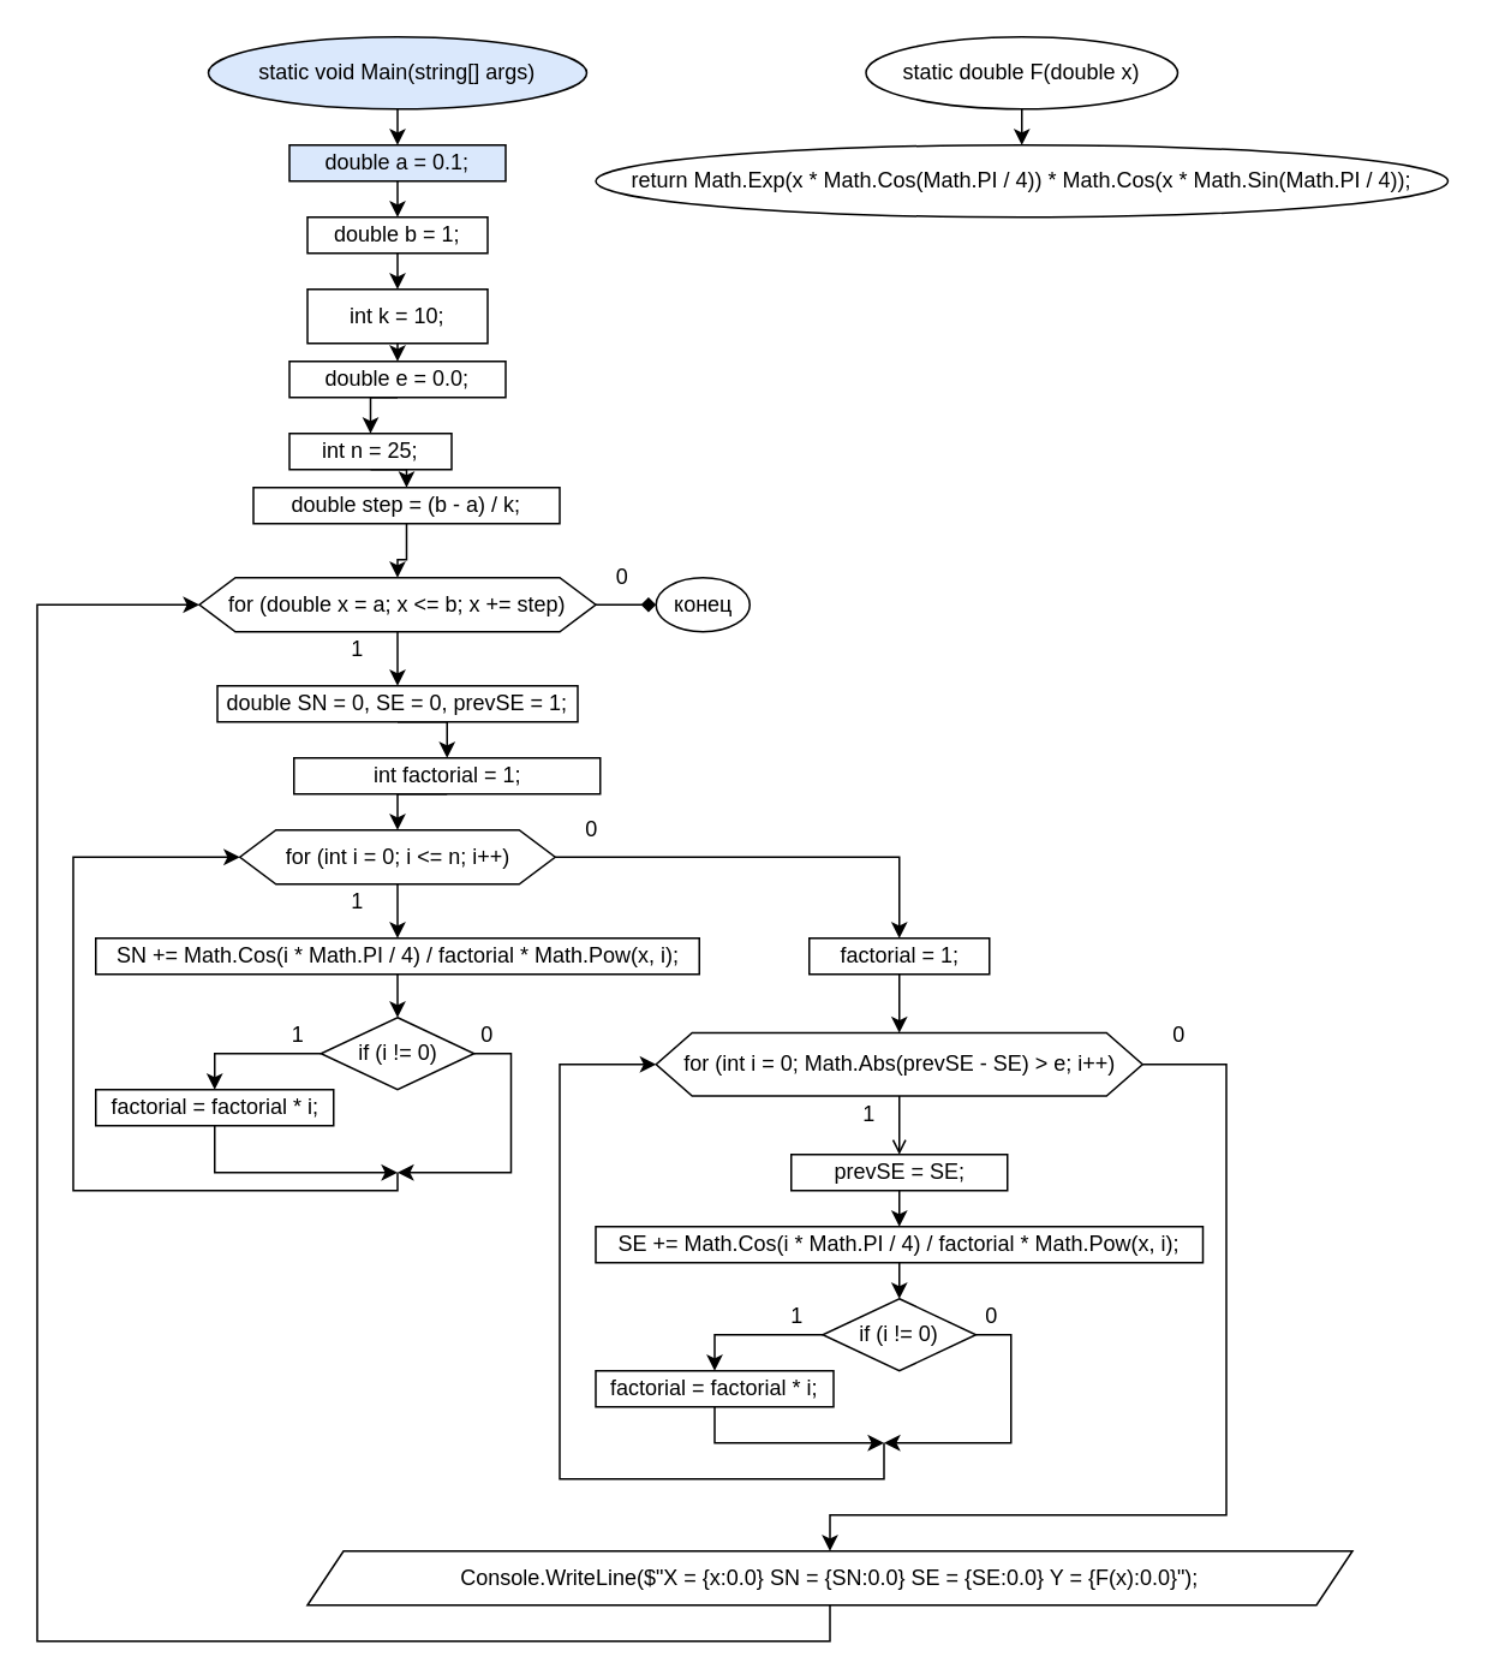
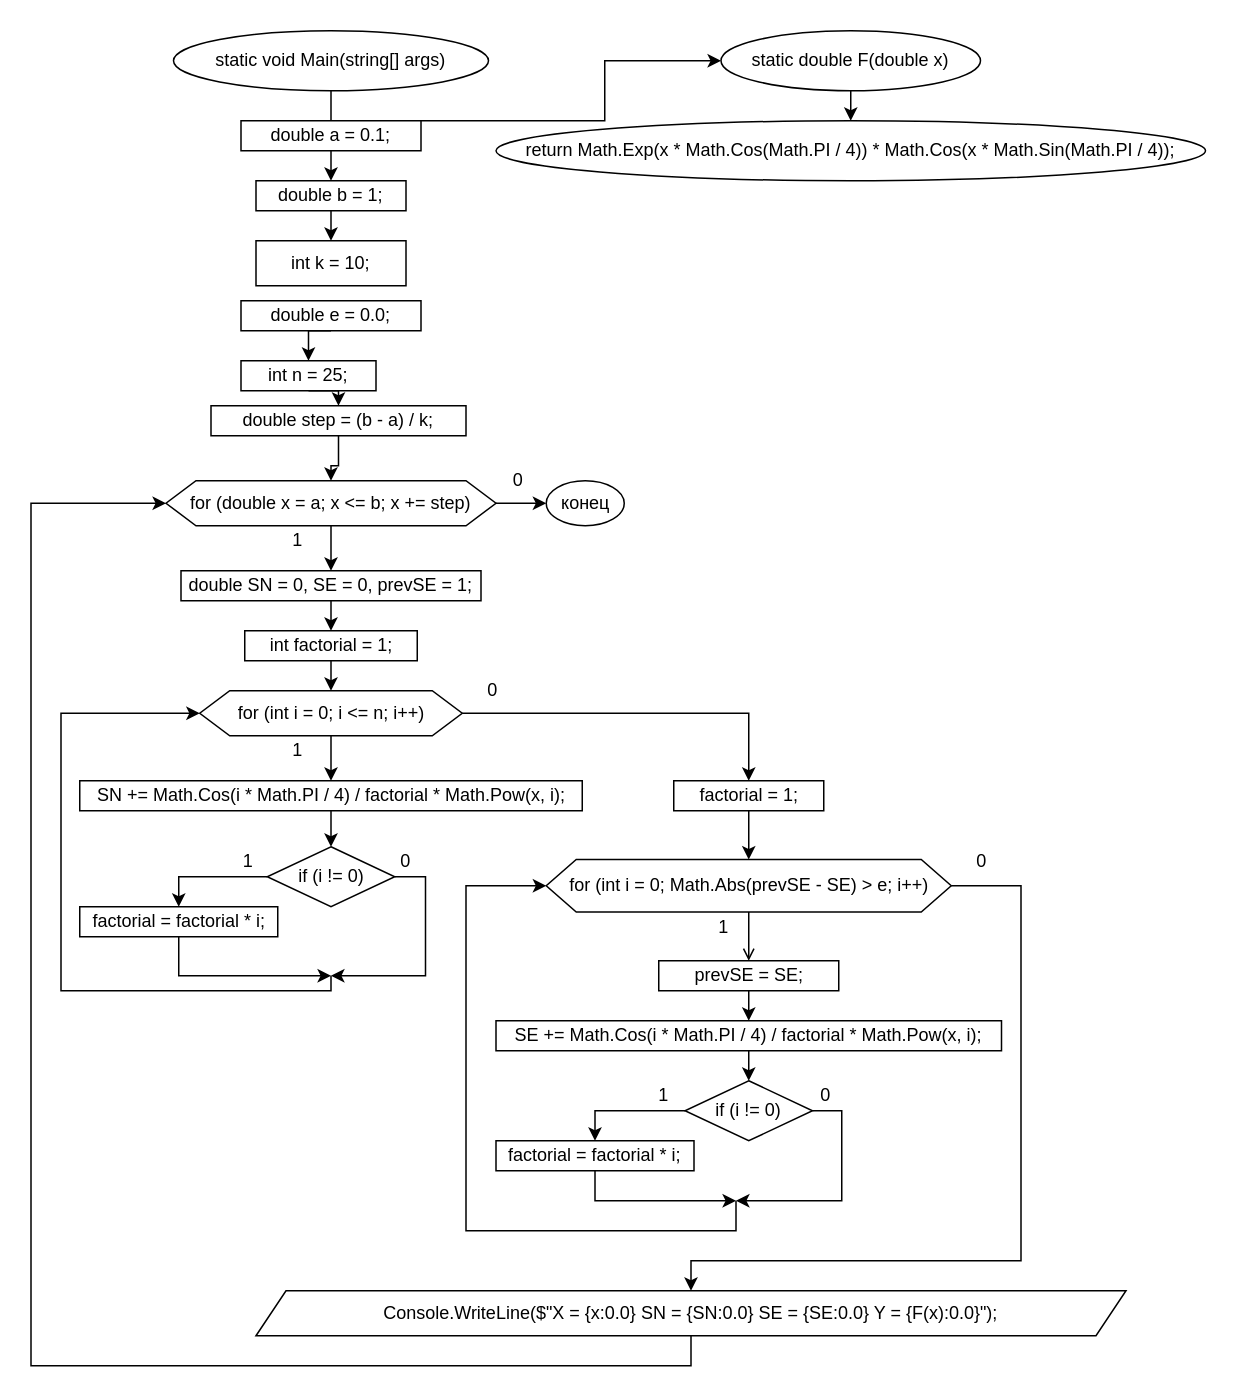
  <mxCell id="0" />
  <mxCell id="1" parent="0" />
- <mxCell id="2" style="edgeStyle=orthogonalEdgeStyle;rounded=0;orthogonalLoop=1;jettySize=auto;html=1;exitX=0.5;exitY=1;exitDx=0;exitDy=0;entryX=0.5;entryY=0;entryDx=0;entryDy=0;" parent="1" source="3" target="5" edge="1"><mxGeometry relative="1" as="geometry" /></mxCell>
- <mxCell id="3" value="static void Main(string[] args)" style="ellipse;whiteSpace=wrap;html=1;fillColor=#dae8fc;" parent="1" vertex="1"><mxGeometry x="115" y="20" width="210" height="40" as="geometry" /></mxCell>
+ <mxCell id="2" style="edgeStyle=orthogonalEdgeStyle;rounded=0;orthogonalLoop=1;jettySize=auto;html=1;exitX=0.5;exitY=1;exitDx=0;exitDy=0;" parent="1" source="3" target="53" edge="1"><mxGeometry relative="1" as="geometry" /></mxCell>
+ <mxCell id="3" value="static void Main(string[] args)" style="ellipse;whiteSpace=wrap;html=1;" parent="1" vertex="1"><mxGeometry x="115" y="20" width="210" height="40" as="geometry" /></mxCell>
  <mxCell id="4" style="edgeStyle=orthogonalEdgeStyle;rounded=0;orthogonalLoop=1;jettySize=auto;html=1;exitX=0.5;exitY=1;exitDx=0;exitDy=0;entryX=0.5;entryY=0;entryDx=0;entryDy=0;" parent="1" source="5" target="7" edge="1"><mxGeometry relative="1" as="geometry" /></mxCell>
- <mxCell id="5" value="double a = 0.1;" style="rounded=0;whiteSpace=wrap;html=1;fillColor=#dae8fc;" parent="1" vertex="1"><mxGeometry x="160" y="80" width="120" height="20" as="geometry" /></mxCell>
+ <mxCell id="5" value="double a = 0.1;" style="rounded=0;whiteSpace=wrap;html=1;" parent="1" vertex="1"><mxGeometry x="160" y="80" width="120" height="20" as="geometry" /></mxCell>
  <mxCell id="6" style="edgeStyle=orthogonalEdgeStyle;rounded=0;orthogonalLoop=1;jettySize=auto;html=1;exitX=0.5;exitY=1;exitDx=0;exitDy=0;entryX=0.5;entryY=0;entryDx=0;entryDy=0;" parent="1" source="7" target="9" edge="1"><mxGeometry relative="1" as="geometry" /></mxCell>
  <mxCell id="7" value="double b = 1;" style="rounded=0;whiteSpace=wrap;html=1;" parent="1" vertex="1"><mxGeometry x="170" y="120" width="100" height="20" as="geometry" /></mxCell>
- <mxCell id="8" style="edgeStyle=orthogonalEdgeStyle;rounded=0;orthogonalLoop=1;jettySize=auto;html=1;exitX=0.5;exitY=1;exitDx=0;exitDy=0;entryX=0.5;entryY=0;entryDx=0;entryDy=0;" parent="1" source="9" target="11" edge="1"><mxGeometry relative="1" as="geometry" /></mxCell>
  <mxCell id="9" value="int k = 10;" style="rounded=0;whiteSpace=wrap;html=1;" parent="1" vertex="1"><mxGeometry x="170" y="160" width="100" height="30" as="geometry" /></mxCell>
  <mxCell id="10" style="edgeStyle=orthogonalEdgeStyle;rounded=0;orthogonalLoop=1;jettySize=auto;html=1;exitX=0.5;exitY=1;exitDx=0;exitDy=0;entryX=0.5;entryY=0;entryDx=0;entryDy=0;" parent="1" source="11" target="13" edge="1"><mxGeometry relative="1" as="geometry" /></mxCell>
  <mxCell id="11" value="double e = 0.0;" style="rounded=0;whiteSpace=wrap;html=1;" parent="1" vertex="1"><mxGeometry x="160" y="200" width="120" height="20" as="geometry" /></mxCell>
  <mxCell id="12" style="edgeStyle=orthogonalEdgeStyle;rounded=0;orthogonalLoop=1;jettySize=auto;html=1;exitX=0.5;exitY=1;exitDx=0;exitDy=0;entryX=0.5;entryY=0;entryDx=0;entryDy=0;" parent="1" source="13" target="15" edge="1"><mxGeometry relative="1" as="geometry" /></mxCell>
  <mxCell id="13" value="int n = 25;" style="rounded=0;whiteSpace=wrap;html=1;" parent="1" vertex="1"><mxGeometry x="160" y="240" width="90" height="20" as="geometry" /></mxCell>
  <mxCell id="14" style="edgeStyle=orthogonalEdgeStyle;rounded=0;orthogonalLoop=1;jettySize=auto;html=1;exitX=0.5;exitY=1;exitDx=0;exitDy=0;" parent="1" source="15" target="18" edge="1"><mxGeometry relative="1" as="geometry" /></mxCell>
  <mxCell id="15" value="double step = (b - a) / k;" style="rounded=0;whiteSpace=wrap;html=1;" parent="1" vertex="1"><mxGeometry x="140" y="270" width="170" height="20" as="geometry" /></mxCell>
  <mxCell id="16" style="edgeStyle=orthogonalEdgeStyle;rounded=0;orthogonalLoop=1;jettySize=auto;html=1;exitX=0.5;exitY=1;exitDx=0;exitDy=0;entryX=0.5;entryY=0;entryDx=0;entryDy=0;" parent="1" source="18" target="20" edge="1"><mxGeometry relative="1" as="geometry" /></mxCell>
- <mxCell id="17" style="edgeStyle=orthogonalEdgeStyle;rounded=0;orthogonalLoop=1;jettySize=auto;html=1;exitX=1;exitY=0.5;exitDx=0;exitDy=0;entryX=0;entryY=0.5;entryDx=0;entryDy=0;endArrow=diamond;" parent="1" source="18" target="51" edge="1"><mxGeometry relative="1" as="geometry" /></mxCell>
+ <mxCell id="17" style="edgeStyle=orthogonalEdgeStyle;rounded=0;orthogonalLoop=1;jettySize=auto;html=1;exitX=1;exitY=0.5;exitDx=0;exitDy=0;entryX=0;entryY=0.5;entryDx=0;entryDy=0;" parent="1" source="18" target="51" edge="1"><mxGeometry relative="1" as="geometry" /></mxCell>
  <mxCell id="18" value="for (double x = a; x &amp;lt;= b; x += step)" style="shape=hexagon;perimeter=hexagonPerimeter2;whiteSpace=wrap;html=1;fixedSize=1;" parent="1" vertex="1"><mxGeometry x="110" y="320" width="220" height="30" as="geometry" /></mxCell>
  <mxCell id="19" style="edgeStyle=orthogonalEdgeStyle;rounded=0;orthogonalLoop=1;jettySize=auto;html=1;exitX=0.5;exitY=1;exitDx=0;exitDy=0;entryX=0.5;entryY=0;entryDx=0;entryDy=0;" parent="1" source="20" target="22" edge="1"><mxGeometry relative="1" as="geometry" /></mxCell>
  <mxCell id="20" value="double SN = 0, SE = 0, prevSE = 1;" style="rounded=0;whiteSpace=wrap;html=1;" parent="1" vertex="1"><mxGeometry x="120" y="380" width="200" height="20" as="geometry" /></mxCell>
  <mxCell id="21" style="edgeStyle=orthogonalEdgeStyle;rounded=0;orthogonalLoop=1;jettySize=auto;html=1;exitX=0.5;exitY=1;exitDx=0;exitDy=0;entryX=0.5;entryY=0;entryDx=0;entryDy=0;" parent="1" source="22" target="25" edge="1"><mxGeometry relative="1" as="geometry" /></mxCell>
- <mxCell id="22" value="int factorial = 1;" style="rounded=0;whiteSpace=wrap;html=1;" parent="1" vertex="1"><mxGeometry x="162.5" y="420" width="170" height="20" as="geometry" /></mxCell>
+ <mxCell id="22" value="int factorial = 1;" style="rounded=0;whiteSpace=wrap;html=1;" parent="1" vertex="1"><mxGeometry x="162.5" y="420" width="115" height="20" as="geometry" /></mxCell>
  <mxCell id="23" style="edgeStyle=orthogonalEdgeStyle;rounded=0;orthogonalLoop=1;jettySize=auto;html=1;entryX=0.5;entryY=0;entryDx=0;entryDy=0;exitX=0.5;exitY=1;exitDx=0;exitDy=0;" parent="1" source="25" target="27" edge="1"><mxGeometry relative="1" as="geometry"><mxPoint x="220" y="500" as="sourcePoint" /></mxGeometry></mxCell>
  <mxCell id="24" style="edgeStyle=orthogonalEdgeStyle;rounded=0;orthogonalLoop=1;jettySize=auto;html=1;exitX=1;exitY=0.5;exitDx=0;exitDy=0;entryX=0.5;entryY=0;entryDx=0;entryDy=0;" parent="1" source="25" target="35" edge="1"><mxGeometry relative="1" as="geometry" /></mxCell>
  <mxCell id="25" value="for (int i = 0; i &amp;lt;= n; i++)" style="shape=hexagon;perimeter=hexagonPerimeter2;whiteSpace=wrap;html=1;fixedSize=1;" parent="1" vertex="1"><mxGeometry x="132.5" y="460" width="175" height="30" as="geometry" /></mxCell>
  <mxCell id="26" style="edgeStyle=orthogonalEdgeStyle;rounded=0;orthogonalLoop=1;jettySize=auto;html=1;exitX=0.5;exitY=1;exitDx=0;exitDy=0;entryX=0.5;entryY=0;entryDx=0;entryDy=0;" parent="1" source="27" target="31" edge="1"><mxGeometry relative="1" as="geometry" /></mxCell>
  <mxCell id="27" value="SN += Math.Cos(i * Math.PI / 4) / factorial * Math.Pow(x, i);" style="rounded=0;whiteSpace=wrap;html=1;" parent="1" vertex="1"><mxGeometry x="52.5" y="520" width="335" height="20" as="geometry" /></mxCell>
  <mxCell id="28" style="edgeStyle=orthogonalEdgeStyle;rounded=0;orthogonalLoop=1;jettySize=auto;html=1;exitX=0;exitY=0.5;exitDx=0;exitDy=0;entryX=0.5;entryY=0;entryDx=0;entryDy=0;" parent="1" source="31" target="33" edge="1"><mxGeometry relative="1" as="geometry" /></mxCell>
  <mxCell id="29" style="edgeStyle=orthogonalEdgeStyle;rounded=0;orthogonalLoop=1;jettySize=auto;html=1;exitX=1;exitY=0.5;exitDx=0;exitDy=0;" parent="1" source="31" edge="1"><mxGeometry relative="1" as="geometry"><mxPoint x="220" y="650" as="targetPoint" /><Array as="points"><mxPoint x="283" y="584" /><mxPoint x="283" y="650" /></Array></mxGeometry></mxCell>
  <mxCell id="30" style="edgeStyle=orthogonalEdgeStyle;rounded=0;orthogonalLoop=1;jettySize=auto;html=1;entryX=0;entryY=0.5;entryDx=0;entryDy=0;" parent="1" target="25" edge="1"><mxGeometry relative="1" as="geometry"><mxPoint x="220" y="720" as="targetPoint" /><mxPoint x="220" y="650" as="sourcePoint" /><Array as="points"><mxPoint x="220" y="660" /><mxPoint x="40" y="660" /><mxPoint x="40" y="475" /></Array></mxGeometry></mxCell>
  <mxCell id="31" value="if (i != 0)" style="rhombus;whiteSpace=wrap;html=1;" parent="1" vertex="1"><mxGeometry x="177.5" y="564" width="85" height="40" as="geometry" /></mxCell>
  <mxCell id="32" style="edgeStyle=orthogonalEdgeStyle;rounded=0;orthogonalLoop=1;jettySize=auto;html=1;exitX=0.5;exitY=1;exitDx=0;exitDy=0;" parent="1" source="33" edge="1"><mxGeometry relative="1" as="geometry"><mxPoint x="220" y="650" as="targetPoint" /><Array as="points"><mxPoint x="119" y="650" /></Array></mxGeometry></mxCell>
  <mxCell id="33" value="factorial = factorial * i;" style="rounded=0;whiteSpace=wrap;html=1;" parent="1" vertex="1"><mxGeometry x="52.5" y="604" width="132" height="20" as="geometry" /></mxCell>
  <mxCell id="34" style="edgeStyle=orthogonalEdgeStyle;rounded=0;orthogonalLoop=1;jettySize=auto;html=1;exitX=0.5;exitY=1;exitDx=0;exitDy=0;entryX=0.5;entryY=0;entryDx=0;entryDy=0;" parent="1" source="35" target="39" edge="1"><mxGeometry relative="1" as="geometry" /></mxCell>
  <mxCell id="35" value="factorial = 1;" style="rounded=0;whiteSpace=wrap;html=1;" parent="1" vertex="1"><mxGeometry x="448.5" y="520" width="100" height="20" as="geometry" /></mxCell>
  <mxCell id="36" style="edgeStyle=orthogonalEdgeStyle;rounded=0;orthogonalLoop=1;jettySize=auto;html=1;exitX=0.5;exitY=1;exitDx=0;exitDy=0;entryX=0.5;entryY=0;entryDx=0;entryDy=0;endArrow=open;" parent="1" source="39" target="41" edge="1"><mxGeometry relative="1" as="geometry"><mxPoint x="483.5" y="650" as="targetPoint" /></mxGeometry></mxCell>
  <mxCell id="37" style="edgeStyle=orthogonalEdgeStyle;rounded=0;orthogonalLoop=1;jettySize=auto;html=1;entryX=0;entryY=0.5;entryDx=0;entryDy=0;" parent="1" target="39" edge="1"><mxGeometry relative="1" as="geometry"><mxPoint x="230" y="730" as="targetPoint" /><mxPoint x="490" y="800" as="sourcePoint" /><Array as="points"><mxPoint x="490" y="820" /><mxPoint x="310" y="820" /><mxPoint x="310" y="590" /></Array></mxGeometry></mxCell>
  <mxCell id="38" style="edgeStyle=orthogonalEdgeStyle;rounded=0;orthogonalLoop=1;jettySize=auto;html=1;exitX=1;exitY=0.5;exitDx=0;exitDy=0;" parent="1" source="39" target="50" edge="1"><mxGeometry relative="1" as="geometry"><Array as="points"><mxPoint x="680" y="590" /><mxPoint x="680" y="840" /><mxPoint x="460" y="840" /></Array></mxGeometry></mxCell>
  <mxCell id="39" value="for (int i = 0; Math.Abs(prevSE - SE) &amp;gt; e; i++)" style="shape=hexagon;perimeter=hexagonPerimeter2;whiteSpace=wrap;html=1;fixedSize=1;" parent="1" vertex="1"><mxGeometry x="363.5" y="572.5" width="270" height="35" as="geometry" /></mxCell>
  <mxCell id="40" style="edgeStyle=orthogonalEdgeStyle;rounded=0;orthogonalLoop=1;jettySize=auto;html=1;exitX=0.5;exitY=1;exitDx=0;exitDy=0;entryX=0.5;entryY=0;entryDx=0;entryDy=0;" parent="1" source="41" target="43" edge="1"><mxGeometry relative="1" as="geometry" /></mxCell>
  <mxCell id="41" value="prevSE = SE;" style="rounded=0;whiteSpace=wrap;html=1;" parent="1" vertex="1"><mxGeometry x="438.5" y="640" width="120" height="20" as="geometry" /></mxCell>
  <mxCell id="42" style="edgeStyle=orthogonalEdgeStyle;rounded=0;orthogonalLoop=1;jettySize=auto;html=1;exitX=0.5;exitY=1;exitDx=0;exitDy=0;entryX=0.5;entryY=0;entryDx=0;entryDy=0;" parent="1" source="43" target="46" edge="1"><mxGeometry relative="1" as="geometry" /></mxCell>
  <mxCell id="43" value="SE += Math.Cos(i * Math.PI / 4) / factorial * Math.Pow(x, i);" style="rounded=0;whiteSpace=wrap;html=1;" parent="1" vertex="1"><mxGeometry x="330" y="680" width="337" height="20" as="geometry" /></mxCell>
  <mxCell id="44" style="edgeStyle=orthogonalEdgeStyle;rounded=0;orthogonalLoop=1;jettySize=auto;html=1;exitX=0;exitY=0.5;exitDx=0;exitDy=0;entryX=0.5;entryY=0;entryDx=0;entryDy=0;" parent="1" source="46" target="48" edge="1"><mxGeometry relative="1" as="geometry" /></mxCell>
  <mxCell id="45" style="edgeStyle=orthogonalEdgeStyle;rounded=0;orthogonalLoop=1;jettySize=auto;html=1;exitX=1;exitY=0.5;exitDx=0;exitDy=0;" parent="1" source="46" edge="1"><mxGeometry relative="1" as="geometry"><mxPoint x="490" y="800" as="targetPoint" /><Array as="points"><mxPoint x="560.5" y="740" /><mxPoint x="560.5" y="800" /></Array></mxGeometry></mxCell>
  <mxCell id="46" value="if (i != 0)" style="rhombus;whiteSpace=wrap;html=1;" parent="1" vertex="1"><mxGeometry x="456" y="720" width="85" height="40" as="geometry" /></mxCell>
  <mxCell id="47" style="edgeStyle=orthogonalEdgeStyle;rounded=0;orthogonalLoop=1;jettySize=auto;html=1;exitX=0.5;exitY=1;exitDx=0;exitDy=0;" parent="1" source="48" edge="1"><mxGeometry relative="1" as="geometry"><mxPoint x="490" y="800" as="targetPoint" /><Array as="points"><mxPoint x="396" y="800" /></Array></mxGeometry></mxCell>
  <mxCell id="48" value="factorial = factorial * i;" style="rounded=0;whiteSpace=wrap;html=1;" parent="1" vertex="1"><mxGeometry x="330" y="760" width="132" height="20" as="geometry" /></mxCell>
  <mxCell id="49" style="edgeStyle=orthogonalEdgeStyle;rounded=0;orthogonalLoop=1;jettySize=auto;html=1;exitX=0.5;exitY=1;exitDx=0;exitDy=0;entryX=0;entryY=0.5;entryDx=0;entryDy=0;" parent="1" source="50" target="18" edge="1"><mxGeometry relative="1" as="geometry"><Array as="points"><mxPoint x="460" y="910" /><mxPoint x="20" y="910" /><mxPoint x="20" y="335" /></Array></mxGeometry></mxCell>
  <mxCell id="50" value="Console.WriteLine($&quot;X = {x:0.0} SN = {SN:0.0} SE = {SE:0.0} Y = {F(x):0.0}&quot;);" style="shape=parallelogram;perimeter=parallelogramPerimeter;whiteSpace=wrap;html=1;fixedSize=1;" parent="1" vertex="1"><mxGeometry x="170" y="860" width="580" height="30" as="geometry" /></mxCell>
  <mxCell id="51" value="конец" style="ellipse;whiteSpace=wrap;html=1;" parent="1" vertex="1"><mxGeometry x="363.5" y="320" width="52" height="30" as="geometry" /></mxCell>
  <mxCell id="52" style="edgeStyle=orthogonalEdgeStyle;rounded=0;orthogonalLoop=1;jettySize=auto;html=1;exitX=0.5;exitY=1;exitDx=0;exitDy=0;entryX=0.5;entryY=0;entryDx=0;entryDy=0;" parent="1" source="53" target="54" edge="1"><mxGeometry relative="1" as="geometry" /></mxCell>
  <mxCell id="53" value="static double F(double x)" style="ellipse;whiteSpace=wrap;html=1;" parent="1" vertex="1"><mxGeometry x="480" y="20" width="173" height="40" as="geometry" /></mxCell>
  <mxCell id="54" value="return Math.Exp(x * Math.Cos(Math.PI / 4)) * Math.Cos(x * Math.Sin(Math.PI / 4));" style="ellipse;whiteSpace=wrap;html=1;" parent="1" vertex="1"><mxGeometry x="330" y="80" width="473" height="40" as="geometry" /></mxCell>
  <mxCell id="55" value="1" style="text;html=1;strokeColor=none;fillColor=none;align=center;verticalAlign=middle;whiteSpace=wrap;rounded=0;" parent="1" vertex="1"><mxGeometry x="177.5" y="350" width="40" height="20" as="geometry" /></mxCell>
  <mxCell id="56" value="0" style="text;html=1;strokeColor=none;fillColor=none;align=center;verticalAlign=middle;whiteSpace=wrap;rounded=0;" parent="1" vertex="1"><mxGeometry x="325" y="310" width="40" height="20" as="geometry" /></mxCell>
  <mxCell id="57" value="1" style="text;html=1;strokeColor=none;fillColor=none;align=center;verticalAlign=middle;whiteSpace=wrap;rounded=0;" parent="1" vertex="1"><mxGeometry x="177.5" y="490" width="40" height="20" as="geometry" /></mxCell>
  <mxCell id="58" value="0" style="text;html=1;strokeColor=none;fillColor=none;align=center;verticalAlign=middle;whiteSpace=wrap;rounded=0;rotation=0;" parent="1" vertex="1"><mxGeometry x="307.5" y="450" width="40" height="20" as="geometry" /></mxCell>
  <mxCell id="59" value="1" style="text;html=1;strokeColor=none;fillColor=none;align=center;verticalAlign=middle;whiteSpace=wrap;rounded=0;" parent="1" vertex="1"><mxGeometry x="462" y="607.5" width="40" height="20" as="geometry" /></mxCell>
  <mxCell id="60" value="0" style="text;html=1;strokeColor=none;fillColor=none;align=center;verticalAlign=middle;whiteSpace=wrap;rounded=0;rotation=0;" parent="1" vertex="1"><mxGeometry x="633.5" y="564" width="40" height="20" as="geometry" /></mxCell>
  <mxCell id="61" value="1" style="text;html=1;strokeColor=none;fillColor=none;align=center;verticalAlign=middle;whiteSpace=wrap;rounded=0;" parent="1" vertex="1"><mxGeometry x="144.5" y="564" width="40" height="20" as="geometry" /></mxCell>
  <mxCell id="62" value="0" style="text;html=1;strokeColor=none;fillColor=none;align=center;verticalAlign=middle;whiteSpace=wrap;rounded=0;rotation=0;" parent="1" vertex="1"><mxGeometry x="250" y="564" width="40" height="20" as="geometry" /></mxCell>
  <mxCell id="63" value="1" style="text;html=1;strokeColor=none;fillColor=none;align=center;verticalAlign=middle;whiteSpace=wrap;rounded=0;" parent="1" vertex="1"><mxGeometry x="422" y="720" width="40" height="20" as="geometry" /></mxCell>
  <mxCell id="64" value="0" style="text;html=1;strokeColor=none;fillColor=none;align=center;verticalAlign=middle;whiteSpace=wrap;rounded=0;rotation=0;" parent="1" vertex="1"><mxGeometry x="530" y="720" width="40" height="20" as="geometry" /></mxCell>
